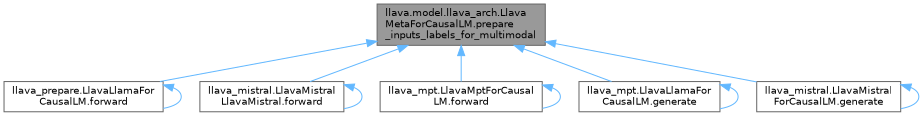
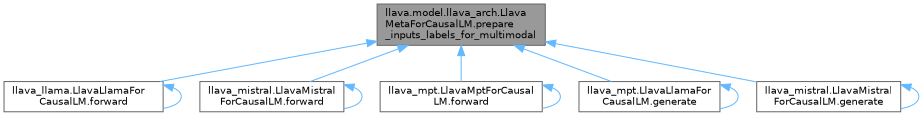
  digraph {
    rankdir=TB
    node [color=grey40 fillcolor=white fontname=Helvetica fontsize=10 shape=box style=filled]
    edge [color=steelblue1 dir=back fontname=Helvetica fontsize=10 labelfontname=Helvetica labelfontsize=10 style=solid]
    n1 [color=gray40 fillcolor=grey60 fontcolor=black height=0.2 label="llava.model.llava_arch.Llava\lMetaForCausalLM.prepare\l_inputs_labels_for_multimodal" width=0.4]
-   n2 [height=0.2 label="llava_prepare.LlavaLlamaFor\lCausalLM.forward" width=0.4]
-   n3 [height=0.2 label="llava_mistral.LlavaMistral\lLlavaMistral.forward" width=0.4]
+   n2 [height=0.2 label="llava_llama.LlavaLlamaFor\lCausalLM.forward" width=0.4]
+   n3 [height=0.2 label="llava_mistral.LlavaMistral\lForCausalLM.forward" width=0.4]
    n4 [height=0.2 label="llava_mpt.LlavaMptForCausal\lLM.forward" width=0.4]
    n5 [height=0.2 label="llava_mpt.LlavaLlamaFor\lCausalLM.generate" width=0.4]
    n6 [height=0.2 label="llava_mistral.LlavaMistral\lForCausalLM.generate" width=0.4]
    n1 -> n2
    n1 -> n3
    n1 -> n4
    n1 -> n5
    n1 -> n6
    n2 -> n2
    n3 -> n3
    n4 -> n4
    n5 -> n5
    n6 -> n6
  }
